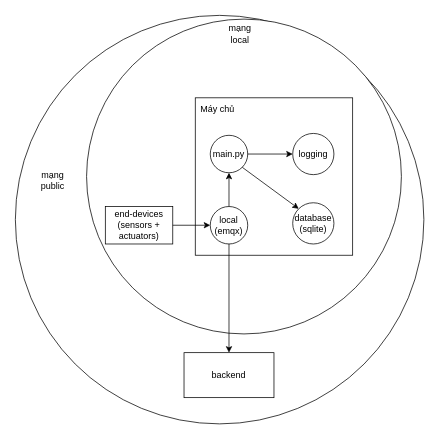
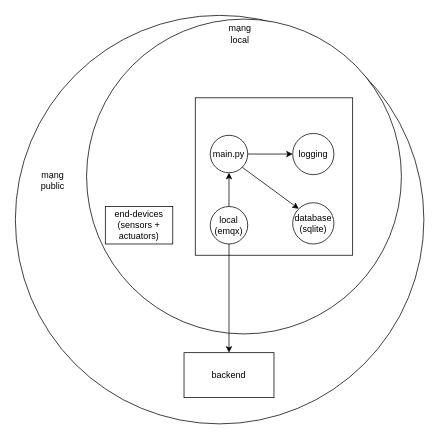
  <mxCell id="0" />
  <mxCell id="1" parent="0" />
  <mxCell id="2" value="" style="ellipse;whiteSpace=wrap;html=1;aspect=fixed;" parent="1" vertex="1"><mxGeometry x="20" y="20" width="545" height="545" as="geometry" /></mxCell>
  <mxCell id="3" value="" style="ellipse;whiteSpace=wrap;html=1;aspect=fixed;" parent="1" vertex="1"><mxGeometry x="115" y="25" width="420" height="420" as="geometry" /></mxCell>
  <mxCell id="4" value="" style="whiteSpace=wrap;html=1;aspect=fixed;" parent="1" vertex="1"><mxGeometry x="260" y="130" width="210" height="210" as="geometry" /></mxCell>
- <mxCell id="5" value="Máy chủ" style="text;html=1;strokeColor=none;fillColor=none;align=center;verticalAlign=middle;whiteSpace=wrap;rounded=0;" parent="1" vertex="1"><mxGeometry x="260" y="130" width="60" height="30" as="geometry" /></mxCell>
  <mxCell id="6" value="main.py" style="ellipse;whiteSpace=wrap;html=1;aspect=fixed;" parent="1" vertex="1"><mxGeometry x="280" y="180" width="50" height="50" as="geometry" /></mxCell>
  <mxCell id="7" style="edgeStyle=orthogonalEdgeStyle;rounded=0;orthogonalLoop=1;jettySize=auto;html=1;exitX=0.5;exitY=0;exitDx=0;exitDy=0;" edge="1" parent="1" source="8" target="6"><mxGeometry relative="1" as="geometry" /></mxCell>
  <mxCell id="8" value="local&lt;br&gt;(emqx)" style="ellipse;whiteSpace=wrap;html=1;aspect=fixed;" parent="1" vertex="1"><mxGeometry x="280" y="275" width="50" height="50" as="geometry" /></mxCell>
  <mxCell id="9" value="database&lt;br&gt;(sqlite)" style="ellipse;whiteSpace=wrap;html=1;aspect=fixed;" parent="1" vertex="1"><mxGeometry x="390" y="270" width="55" height="55" as="geometry" /></mxCell>
  <mxCell id="10" value="end-devices&lt;br&gt;(sensors + actuators)" style="rounded=0;whiteSpace=wrap;html=1;" parent="1" vertex="1"><mxGeometry x="140" y="275" width="90" height="50" as="geometry" /></mxCell>
  <mxCell id="11" value="mạng local" style="text;html=1;strokeColor=none;fillColor=none;align=center;verticalAlign=middle;whiteSpace=wrap;rounded=0;" parent="1" vertex="1"><mxGeometry x="290" y="30" width="60" height="30" as="geometry" /></mxCell>
  <mxCell id="12" value="mạng public" style="text;html=1;strokeColor=none;fillColor=none;align=center;verticalAlign=middle;whiteSpace=wrap;rounded=0;" parent="1" vertex="1"><mxGeometry x="40" y="220" width="60" height="40" as="geometry" /></mxCell>
  <mxCell id="13" value="backend" style="rounded=0;whiteSpace=wrap;html=1;" parent="1" vertex="1"><mxGeometry x="245" y="470" width="120" height="60" as="geometry" /></mxCell>
  <mxCell id="14" value="logging" style="ellipse;whiteSpace=wrap;html=1;aspect=fixed;" parent="1" vertex="1"><mxGeometry x="390" y="177.5" width="55" height="55" as="geometry" /></mxCell>
- <mxCell id="15" value="" style="endArrow=classic;html=1;rounded=0;exitX=1;exitY=0.5;exitDx=0;exitDy=0;entryX=0;entryY=0.5;entryDx=0;entryDy=0;" parent="1" source="10" target="8" edge="1"><mxGeometry width="50" height="50" relative="1" as="geometry"><mxPoint x="420" y="410" as="sourcePoint" /><mxPoint x="470" y="360" as="targetPoint" /></mxGeometry></mxCell>
  <mxCell id="16" value="" style="endArrow=classic;html=1;rounded=0;exitX=0.5;exitY=1;exitDx=0;exitDy=0;entryX=0.5;entryY=0;entryDx=0;entryDy=0;" parent="1" source="8" target="13" edge="1"><mxGeometry width="50" height="50" relative="1" as="geometry"><mxPoint x="280" y="410" as="sourcePoint" /><mxPoint x="330" y="360" as="targetPoint" /></mxGeometry></mxCell>
  <mxCell id="17" value="" style="endArrow=classic;html=1;rounded=0;exitX=1;exitY=0.5;exitDx=0;exitDy=0;entryX=0;entryY=0.5;entryDx=0;entryDy=0;" parent="1" source="6" target="14" edge="1"><mxGeometry width="50" height="50" relative="1" as="geometry"><mxPoint x="350" y="290" as="sourcePoint" /><mxPoint x="400" y="240" as="targetPoint" /></mxGeometry></mxCell>
  <mxCell id="18" value="" style="endArrow=classic;html=1;rounded=0;exitX=1;exitY=1;exitDx=0;exitDy=0;entryX=0;entryY=0;entryDx=0;entryDy=0;" edge="1" parent="1" source="6" target="9"><mxGeometry width="50" height="50" relative="1" as="geometry"><mxPoint x="340" y="215" as="sourcePoint" /><mxPoint x="400" y="215" as="targetPoint" /></mxGeometry></mxCell>
